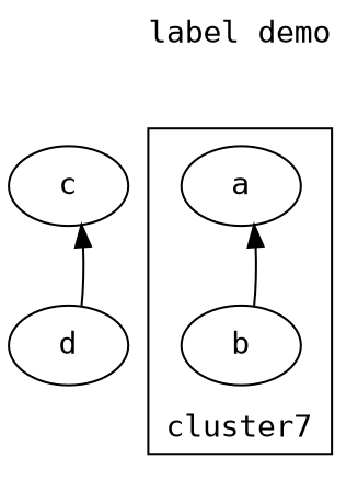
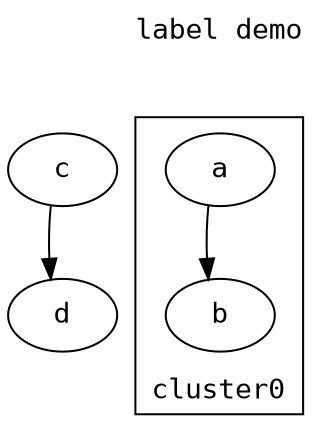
  digraph {
    fontname="DejaVu Sans Mono"
    label="label demo"
    labeljust=right
    labelloc=top
    node [fontname="DejaVu Sans Mono"]
    edge [fontname="DejaVu Sans Mono"]
    c
    d
    a
    b
    subgraph sub_1 {
      label=cluster1
      c
      d
    }
    subgraph cluster_2 {
-     label=cluster7
+     label=cluster0
      labelloc=bottom
      a
      b
    }
-   d -> c
-   b -> a
+   c -> d
+   a -> b
  }
